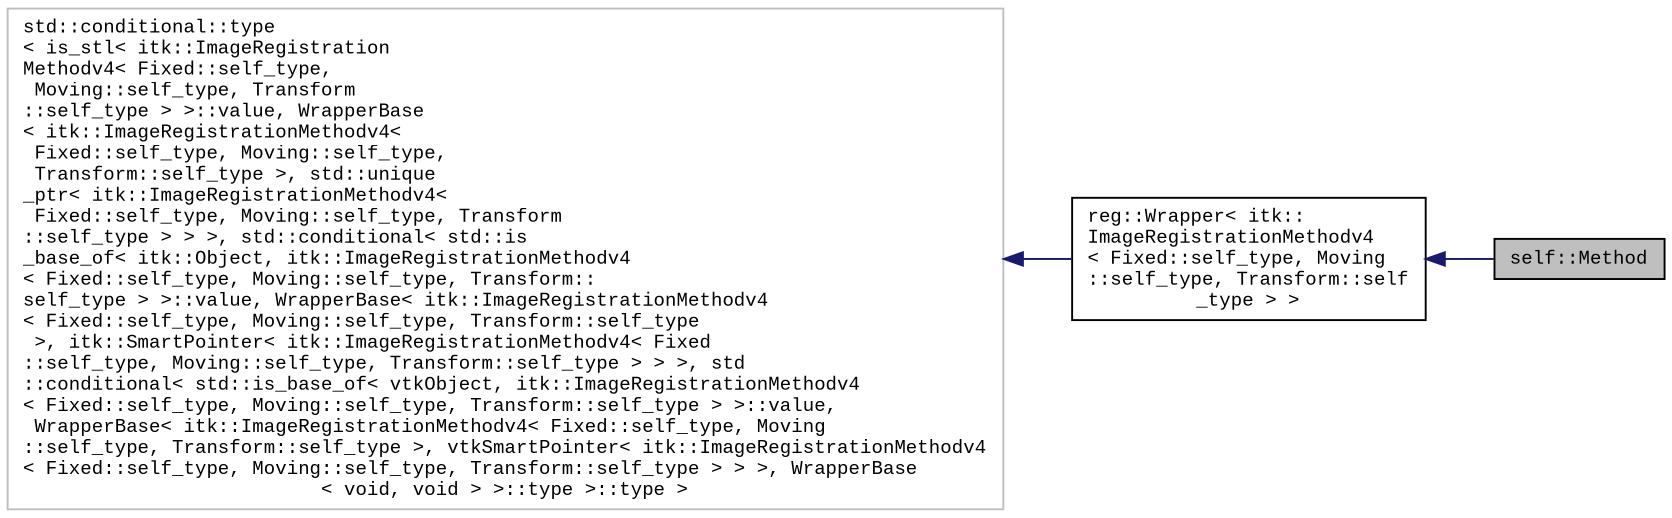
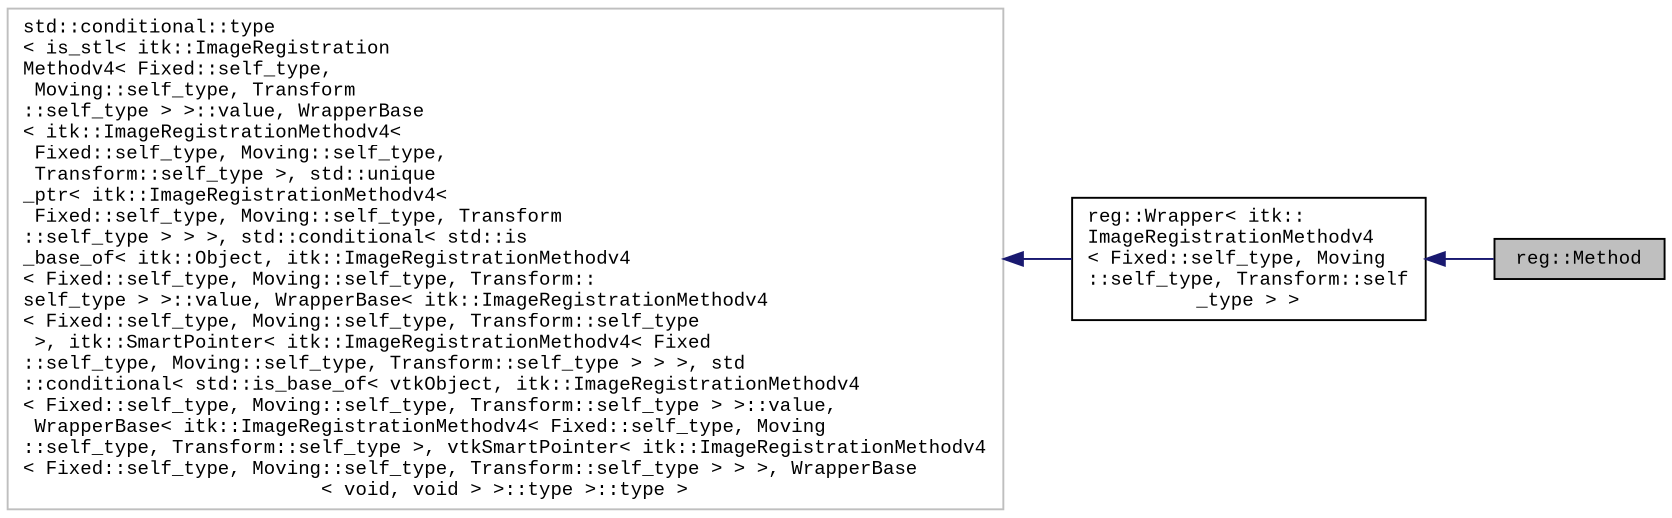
  digraph {
    rankdir=LR
    fontname="Liberation Mono"
    node [color=black fillcolor=white fontname="Liberation Mono" fontsize=10 shape=record style=filled]
    edge [color=midnightblue dir=back fontname="Liberation Mono" fontsize=10 labelfontname=Helvetica labelfontsize=10 style=solid]
-   n1 [fillcolor=grey75 fontcolor=black height=0.2 label="self::Method" width=0.4]
+   n1 [fillcolor=grey75 fontcolor=black height=0.2 label="reg::Method" width=0.4]
    n2 [height=0.2 label="reg::Wrapper\< itk::\lImageRegistrationMethodv4\l\< Fixed::self_type, Moving\l::self_type, Transform::self\l_type \> \>" width=0.4]
    n3 [color=grey75 height=0.2 label="std::conditional::type\l\< is_stl\< itk::ImageRegistration\lMethodv4\< Fixed::self_type,\l Moving::self_type, Transform\l::self_type \> \>::value, WrapperBase\l\< itk::ImageRegistrationMethodv4\<\l Fixed::self_type, Moving::self_type,\l Transform::self_type \>, std::unique\l_ptr\< itk::ImageRegistrationMethodv4\<\l Fixed::self_type, Moving::self_type, Transform\l::self_type \> \> \>, std::conditional\< std::is\l_base_of\< itk::Object, itk::ImageRegistrationMethodv4\l\< Fixed::self_type, Moving::self_type, Transform::\lself_type \> \>::value, WrapperBase\< itk::ImageRegistrationMethodv4\l\< Fixed::self_type, Moving::self_type, Transform::self_type\l \>, itk::SmartPointer\< itk::ImageRegistrationMethodv4\< Fixed\l::self_type, Moving::self_type, Transform::self_type \> \> \>, std\l::conditional\< std::is_base_of\< vtkObject, itk::ImageRegistrationMethodv4\l\< Fixed::self_type, Moving::self_type, Transform::self_type \> \>::value,\l WrapperBase\< itk::ImageRegistrationMethodv4\< Fixed::self_type, Moving\l::self_type, Transform::self_type \>, vtkSmartPointer\< itk::ImageRegistrationMethodv4\l\< Fixed::self_type, Moving::self_type, Transform::self_type \> \> \>, WrapperBase\l\< void, void \> \>::type \>::type \>" width=0.4]
    n2 -> n1
    n3 -> n2
  }
